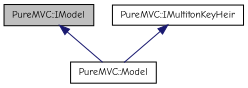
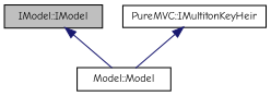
  digraph {
    fontname="Comic Neue"
    node [color=black fillcolor=white fontname="Comic Neue" fontsize=10 shape=record style=filled]
    edge [color=midnightblue dir=back fontname="Comic Neue" fontsize=10 labelfontname=FreeSans labelfontsize=10 style=solid]
-   n1 [fillcolor=grey75 fontcolor=black height=0.2 label="PureMVC::IModel" width=0.4]
-   n2 [height=0.2 label="PureMVC::Model" width=0.4]
+   n1 [fillcolor=grey75 fontcolor=black height=0.2 label="IModel::IModel" width=0.4]
+   n2 [height=0.2 label="Model::Model" width=0.4]
    n3 [height=0.2 label="PureMVC::IMultitonKeyHeir" width=0.4]
    n1 -> n2
    n3 -> n2
  }
